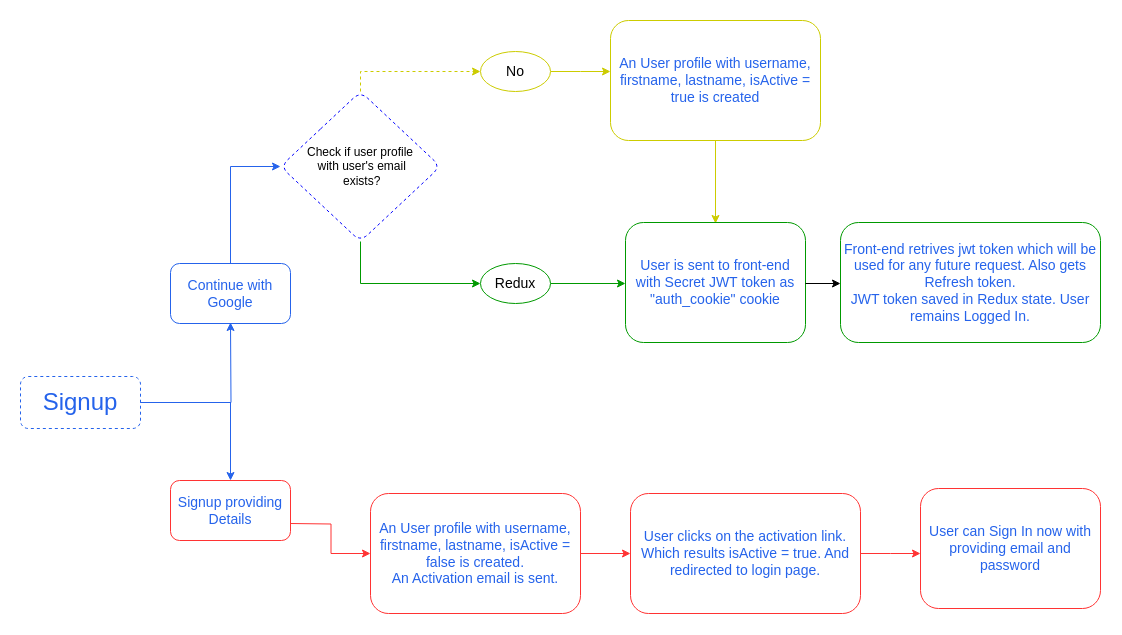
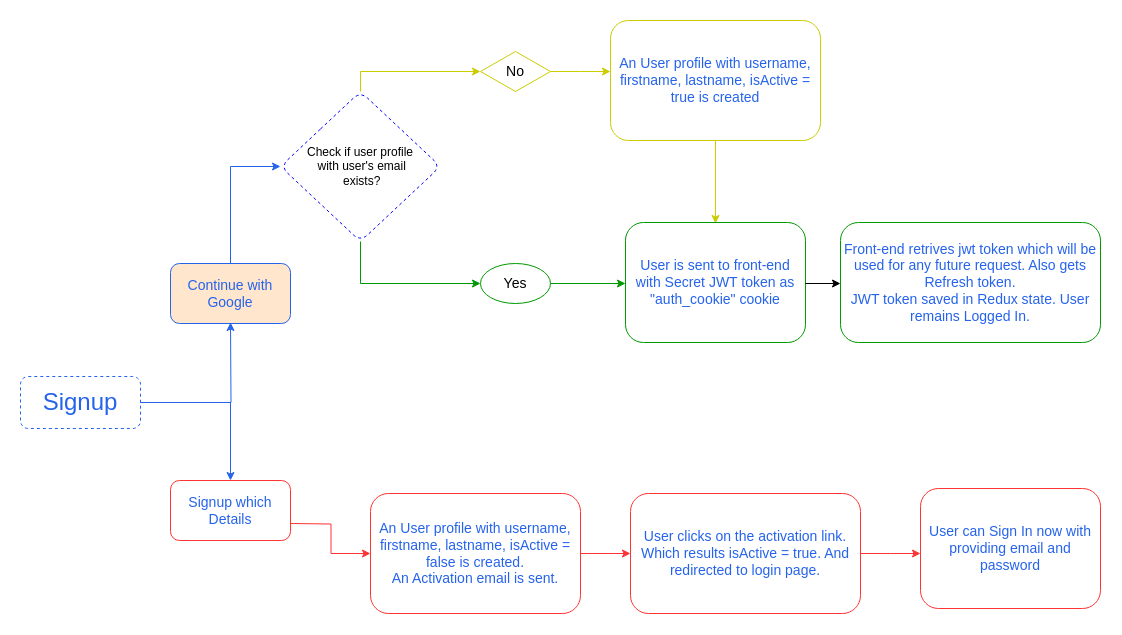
  <mxCell id="0" />
  <mxCell id="1" parent="0" />
  <mxCell id="2" value="&lt;font style=&quot;font-size: 24px;&quot;&gt;Signup&lt;/font&gt;" style="rounded=1;whiteSpace=wrap;html=1;fillColor=none;fontColor=#2563EB;strokeColor=#2563EB;dashed=1;" vertex="1" parent="1"><mxGeometry x="20" y="376" width="120" height="52" as="geometry" /></mxCell>
  <mxCell id="3" value="" style="edgeStyle=orthogonalEdgeStyle;rounded=0;orthogonalLoop=1;jettySize=auto;html=1;fontColor=#2563EB;labelBackgroundColor=none;labelBorderColor=none;strokeColor=#2563EB;" edge="1" parent="1" source="2"><mxGeometry relative="1" as="geometry"><mxPoint x="230" y="322" as="targetPoint" /></mxGeometry></mxCell>
  <mxCell id="4" value="" style="edgeStyle=orthogonalEdgeStyle;rounded=0;orthogonalLoop=1;jettySize=auto;html=1;fontColor=#2563EB;labelBackgroundColor=none;labelBorderColor=none;strokeColor=#2563EB;" edge="1" parent="1" source="2" target="5"><mxGeometry relative="1" as="geometry" /></mxCell>
- <mxCell id="5" value="&lt;font style=&quot;font-size: 14px;&quot;&gt;Signup providing Details&lt;/font&gt;" style="rounded=1;whiteSpace=wrap;html=1;fontColor=#2563EB;labelBackgroundColor=none;labelBorderColor=none;strokeColor=#FF3333;" vertex="1" parent="1"><mxGeometry x="170" y="480" width="120" height="60" as="geometry" /></mxCell>
+ <mxCell id="5" value="&lt;font style=&quot;font-size: 14px;&quot;&gt;Signup which Details&lt;/font&gt;" style="rounded=1;whiteSpace=wrap;html=1;fontColor=#2563EB;labelBackgroundColor=none;labelBorderColor=none;strokeColor=#FF3333;" vertex="1" parent="1"><mxGeometry x="170" y="480" width="120" height="60" as="geometry" /></mxCell>
  <mxCell id="6" value="" style="edgeStyle=orthogonalEdgeStyle;rounded=0;orthogonalLoop=1;jettySize=auto;html=1;fontColor=#2563EB;labelBackgroundColor=none;labelBorderColor=none;strokeColor=#FF3333;" edge="1" parent="1" target="7"><mxGeometry relative="1" as="geometry"><mxPoint x="290" y="523" as="sourcePoint" /></mxGeometry></mxCell>
  <mxCell id="7" value="&lt;font style=&quot;font-size: 14px;&quot;&gt;An User profile with username, firstname, lastname, isActive = false is created.&lt;br&gt;An Activation email is sent.&lt;br&gt;&lt;/font&gt;" style="rounded=1;whiteSpace=wrap;html=1;fontColor=#2563EB;labelBackgroundColor=none;labelBorderColor=none;strokeColor=#FF3333;" vertex="1" parent="1"><mxGeometry x="370" y="493" width="210" height="120" as="geometry" /></mxCell>
  <mxCell id="8" value="" style="edgeStyle=orthogonalEdgeStyle;rounded=0;orthogonalLoop=1;jettySize=auto;html=1;fontColor=#2563EB;labelBackgroundColor=none;labelBorderColor=none;strokeColor=#FF3333;" edge="1" parent="1" source="7" target="9"><mxGeometry relative="1" as="geometry" /></mxCell>
  <mxCell id="9" value="&lt;font style=&quot;font-size: 14px;&quot;&gt;User clicks on the activation link. Which results isActive = true. And redirected to login page.&lt;/font&gt;" style="rounded=1;whiteSpace=wrap;html=1;fontColor=#2563EB;labelBackgroundColor=none;labelBorderColor=none;strokeColor=#FF3333;" vertex="1" parent="1"><mxGeometry x="630" y="493" width="230" height="120" as="geometry" /></mxCell>
  <mxCell id="10" value="" style="edgeStyle=orthogonalEdgeStyle;rounded=0;orthogonalLoop=1;jettySize=auto;html=1;fontColor=#2563EB;labelBackgroundColor=none;labelBorderColor=none;strokeColor=#FF3333;" edge="1" parent="1" source="9"><mxGeometry relative="1" as="geometry"><mxPoint x="920" y="553" as="targetPoint" /></mxGeometry></mxCell>
  <mxCell id="11" value="&lt;font style=&quot;font-size: 14px;&quot;&gt;User can Sign In now with providing email and password&lt;/font&gt;" style="rounded=1;whiteSpace=wrap;html=1;fontColor=#2563EB;labelBackgroundColor=none;labelBorderColor=none;strokeColor=#FF3333;" vertex="1" parent="1"><mxGeometry x="920" y="488" width="180" height="120" as="geometry" /></mxCell>
- <mxCell id="12" value="&lt;font style=&quot;font-size: 14px;&quot;&gt;Continue with Google&lt;/font&gt;" style="rounded=1;whiteSpace=wrap;html=1;fontColor=#2563EB;labelBackgroundColor=none;labelBorderColor=none;strokeColor=#2563EB;" vertex="1" parent="1"><mxGeometry x="170" y="263" width="120" height="60" as="geometry" /></mxCell>
+ <mxCell id="12" value="&lt;font style=&quot;font-size: 14px;&quot;&gt;Continue with Google&lt;/font&gt;" style="rounded=1;whiteSpace=wrap;html=1;fontColor=#2563EB;labelBackgroundColor=none;labelBorderColor=none;strokeColor=#2563EB;fillColor=#ffe6cc;" vertex="1" parent="1"><mxGeometry x="170" y="263" width="120" height="60" as="geometry" /></mxCell>
  <mxCell id="13" value="" style="edgeStyle=orthogonalEdgeStyle;rounded=0;orthogonalLoop=1;jettySize=auto;html=1;strokeColor=#CCCC00;" edge="1" parent="1" source="24"><mxGeometry relative="1" as="geometry"><mxPoint x="610" y="71" as="targetPoint" /></mxGeometry></mxCell>
  <mxCell id="14" value="&lt;font style=&quot;font-size: 14px;&quot;&gt;An User profile with username, firstname, lastname, isActive = true is created&lt;/font&gt;" style="rounded=1;whiteSpace=wrap;html=1;fontColor=#2563EB;labelBackgroundColor=none;labelBorderColor=none;strokeColor=#CCCC00;" vertex="1" parent="1"><mxGeometry x="610" y="20" width="210" height="120" as="geometry" /></mxCell>
  <mxCell id="15" value="" style="edgeStyle=orthogonalEdgeStyle;rounded=0;orthogonalLoop=1;jettySize=auto;html=1;fontColor=#2563EB;labelBackgroundColor=none;labelBorderColor=none;strokeColor=#CCCC00;" edge="1" parent="1"><mxGeometry relative="1" as="geometry"><mxPoint x="715" y="140" as="sourcePoint" /><mxPoint x="715" y="223" as="targetPoint" /></mxGeometry></mxCell>
  <mxCell id="16" value="" style="edgeStyle=orthogonalEdgeStyle;rounded=0;orthogonalLoop=1;jettySize=auto;html=1;strokeColor=#009900;" edge="1" parent="1" source="22"><mxGeometry relative="1" as="geometry"><mxPoint x="625" y="283" as="targetPoint" /></mxGeometry></mxCell>
  <mxCell id="17" value="&lt;font style=&quot;font-size: 14px;&quot;&gt;User is sent to front-end with Secret JWT token as &quot;auth_cookie&quot; cookie&lt;/font&gt;" style="rounded=1;whiteSpace=wrap;html=1;fontColor=#2563EB;labelBackgroundColor=none;labelBorderColor=none;strokeColor=#009900;" vertex="1" parent="1"><mxGeometry x="625" y="222" width="180" height="120" as="geometry" /></mxCell>
  <mxCell id="18" value="" style="edgeStyle=orthogonalEdgeStyle;rounded=0;orthogonalLoop=1;jettySize=auto;html=1;" edge="1" parent="1"><mxGeometry relative="1" as="geometry"><mxPoint x="805" y="283" as="sourcePoint" /><mxPoint x="840" y="283" as="targetPoint" /></mxGeometry></mxCell>
  <mxCell id="19" value="&lt;span style=&quot;font-size: 14px;&quot;&gt;Front-end retrives jwt token which will be used for any future request. Also gets Refresh token.&lt;br&gt;JWT token saved in Redux state. User remains Logged In.&lt;br&gt;&lt;/span&gt;" style="rounded=1;whiteSpace=wrap;html=1;fontColor=#2563EB;labelBackgroundColor=none;labelBorderColor=none;strokeColor=#009900;" vertex="1" parent="1"><mxGeometry x="840" y="222" width="260" height="120" as="geometry" /></mxCell>
  <mxCell id="20" value="" style="edgeStyle=orthogonalEdgeStyle;rounded=0;orthogonalLoop=1;jettySize=auto;html=1;exitX=0.5;exitY=0;exitDx=0;exitDy=0;strokeColor=#2563EB;entryX=0;entryY=0.5;entryDx=0;entryDy=0;" edge="1" parent="1" source="12" target="25"><mxGeometry relative="1" as="geometry"><mxPoint x="105" y="181" as="sourcePoint" /><Array as="points"><mxPoint x="230" y="166" /></Array><mxPoint x="290" y="181" as="targetPoint" /></mxGeometry></mxCell>
  <mxCell id="21" value="" style="edgeStyle=orthogonalEdgeStyle;rounded=0;orthogonalLoop=1;jettySize=auto;html=1;strokeColor=#009900;exitX=0.5;exitY=1;exitDx=0;exitDy=0;" edge="1" parent="1" target="22" source="25"><mxGeometry relative="1" as="geometry"><mxPoint x="360" y="211" as="sourcePoint" /><Array as="points"><mxPoint x="360" y="283" /></Array></mxGeometry></mxCell>
- <mxCell id="22" value="&lt;font style=&quot;font-size: 14px;&quot;&gt;Redux&lt;/font&gt;" style="ellipse;whiteSpace=wrap;html=1;strokeColor=#009900;" vertex="1" parent="1"><mxGeometry x="480" y="263" width="70" height="40" as="geometry" /></mxCell>
- <mxCell id="23" value="" style="edgeStyle=orthogonalEdgeStyle;rounded=0;orthogonalLoop=1;jettySize=auto;html=1;exitX=0.5;exitY=0;exitDx=0;exitDy=0;strokeColor=#CCCC00;dashed=1;" edge="1" parent="1" source="25" target="24"><mxGeometry relative="1" as="geometry"><mxPoint x="360" y="139" as="sourcePoint" /><Array as="points"><mxPoint x="360" y="71" /></Array></mxGeometry></mxCell>
- <mxCell id="24" value="&lt;font style=&quot;font-size: 14px;&quot;&gt;No&lt;/font&gt;" style="ellipse;whiteSpace=wrap;html=1;strokeColor=#CCCC00;" vertex="1" parent="1"><mxGeometry x="480" y="51" width="70" height="40" as="geometry" /></mxCell>
+ <mxCell id="22" value="&lt;font style=&quot;font-size: 14px;&quot;&gt;Yes&lt;/font&gt;" style="ellipse;whiteSpace=wrap;html=1;strokeColor=#009900;" vertex="1" parent="1"><mxGeometry x="480" y="263" width="70" height="40" as="geometry" /></mxCell>
+ <mxCell id="23" value="" style="edgeStyle=orthogonalEdgeStyle;rounded=0;orthogonalLoop=1;jettySize=auto;html=1;exitX=0.5;exitY=0;exitDx=0;exitDy=0;strokeColor=#CCCC00;" edge="1" parent="1" source="25" target="24"><mxGeometry relative="1" as="geometry"><mxPoint x="360" y="139" as="sourcePoint" /><Array as="points"><mxPoint x="360" y="71" /></Array></mxGeometry></mxCell>
+ <mxCell id="24" value="&lt;font style=&quot;font-size: 14px;&quot;&gt;No&lt;/font&gt;" style="rhombus;whiteSpace=wrap;html=1;strokeColor=#CCCC00;" vertex="1" parent="1"><mxGeometry x="480" y="51" width="70" height="40" as="geometry" /></mxCell>
  <mxCell id="25" value="Check if user profile&lt;br&gt;&amp;nbsp;with user's email&lt;br&gt;&amp;nbsp;exists?" style="rhombus;whiteSpace=wrap;html=1;strokeColor=#0000FF;rounded=1;dashed=1;" vertex="1" parent="1"><mxGeometry x="280" y="91" width="160" height="150" as="geometry" /></mxCell>
